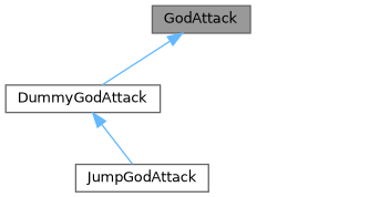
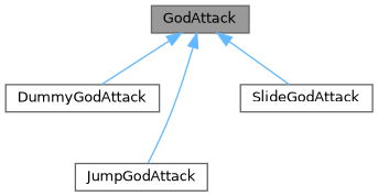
  digraph {
    node [color=gray40 fillcolor=white fontname=Helvetica fontsize=10 shape=box style=filled]
    edge [color=steelblue1 dir=back fontname=Helvetica fontsize=10 labelfontname=Helvetica labelfontsize=10 style=solid]
    n1 [fillcolor=grey60 fontcolor=black height=0.2 label=GodAttack width=0.4]
    n2 [height=0.2 label=DummyGodAttack width=0.4]
    n3 [height=0.2 label=JumpGodAttack width=0.4]
+   n4 [height=0.2 label=SlideGodAttack width=0.4]
    n1 -> n2
-   n2 -> n3
+   n1 -> n3
+   n1 -> n4
  }
